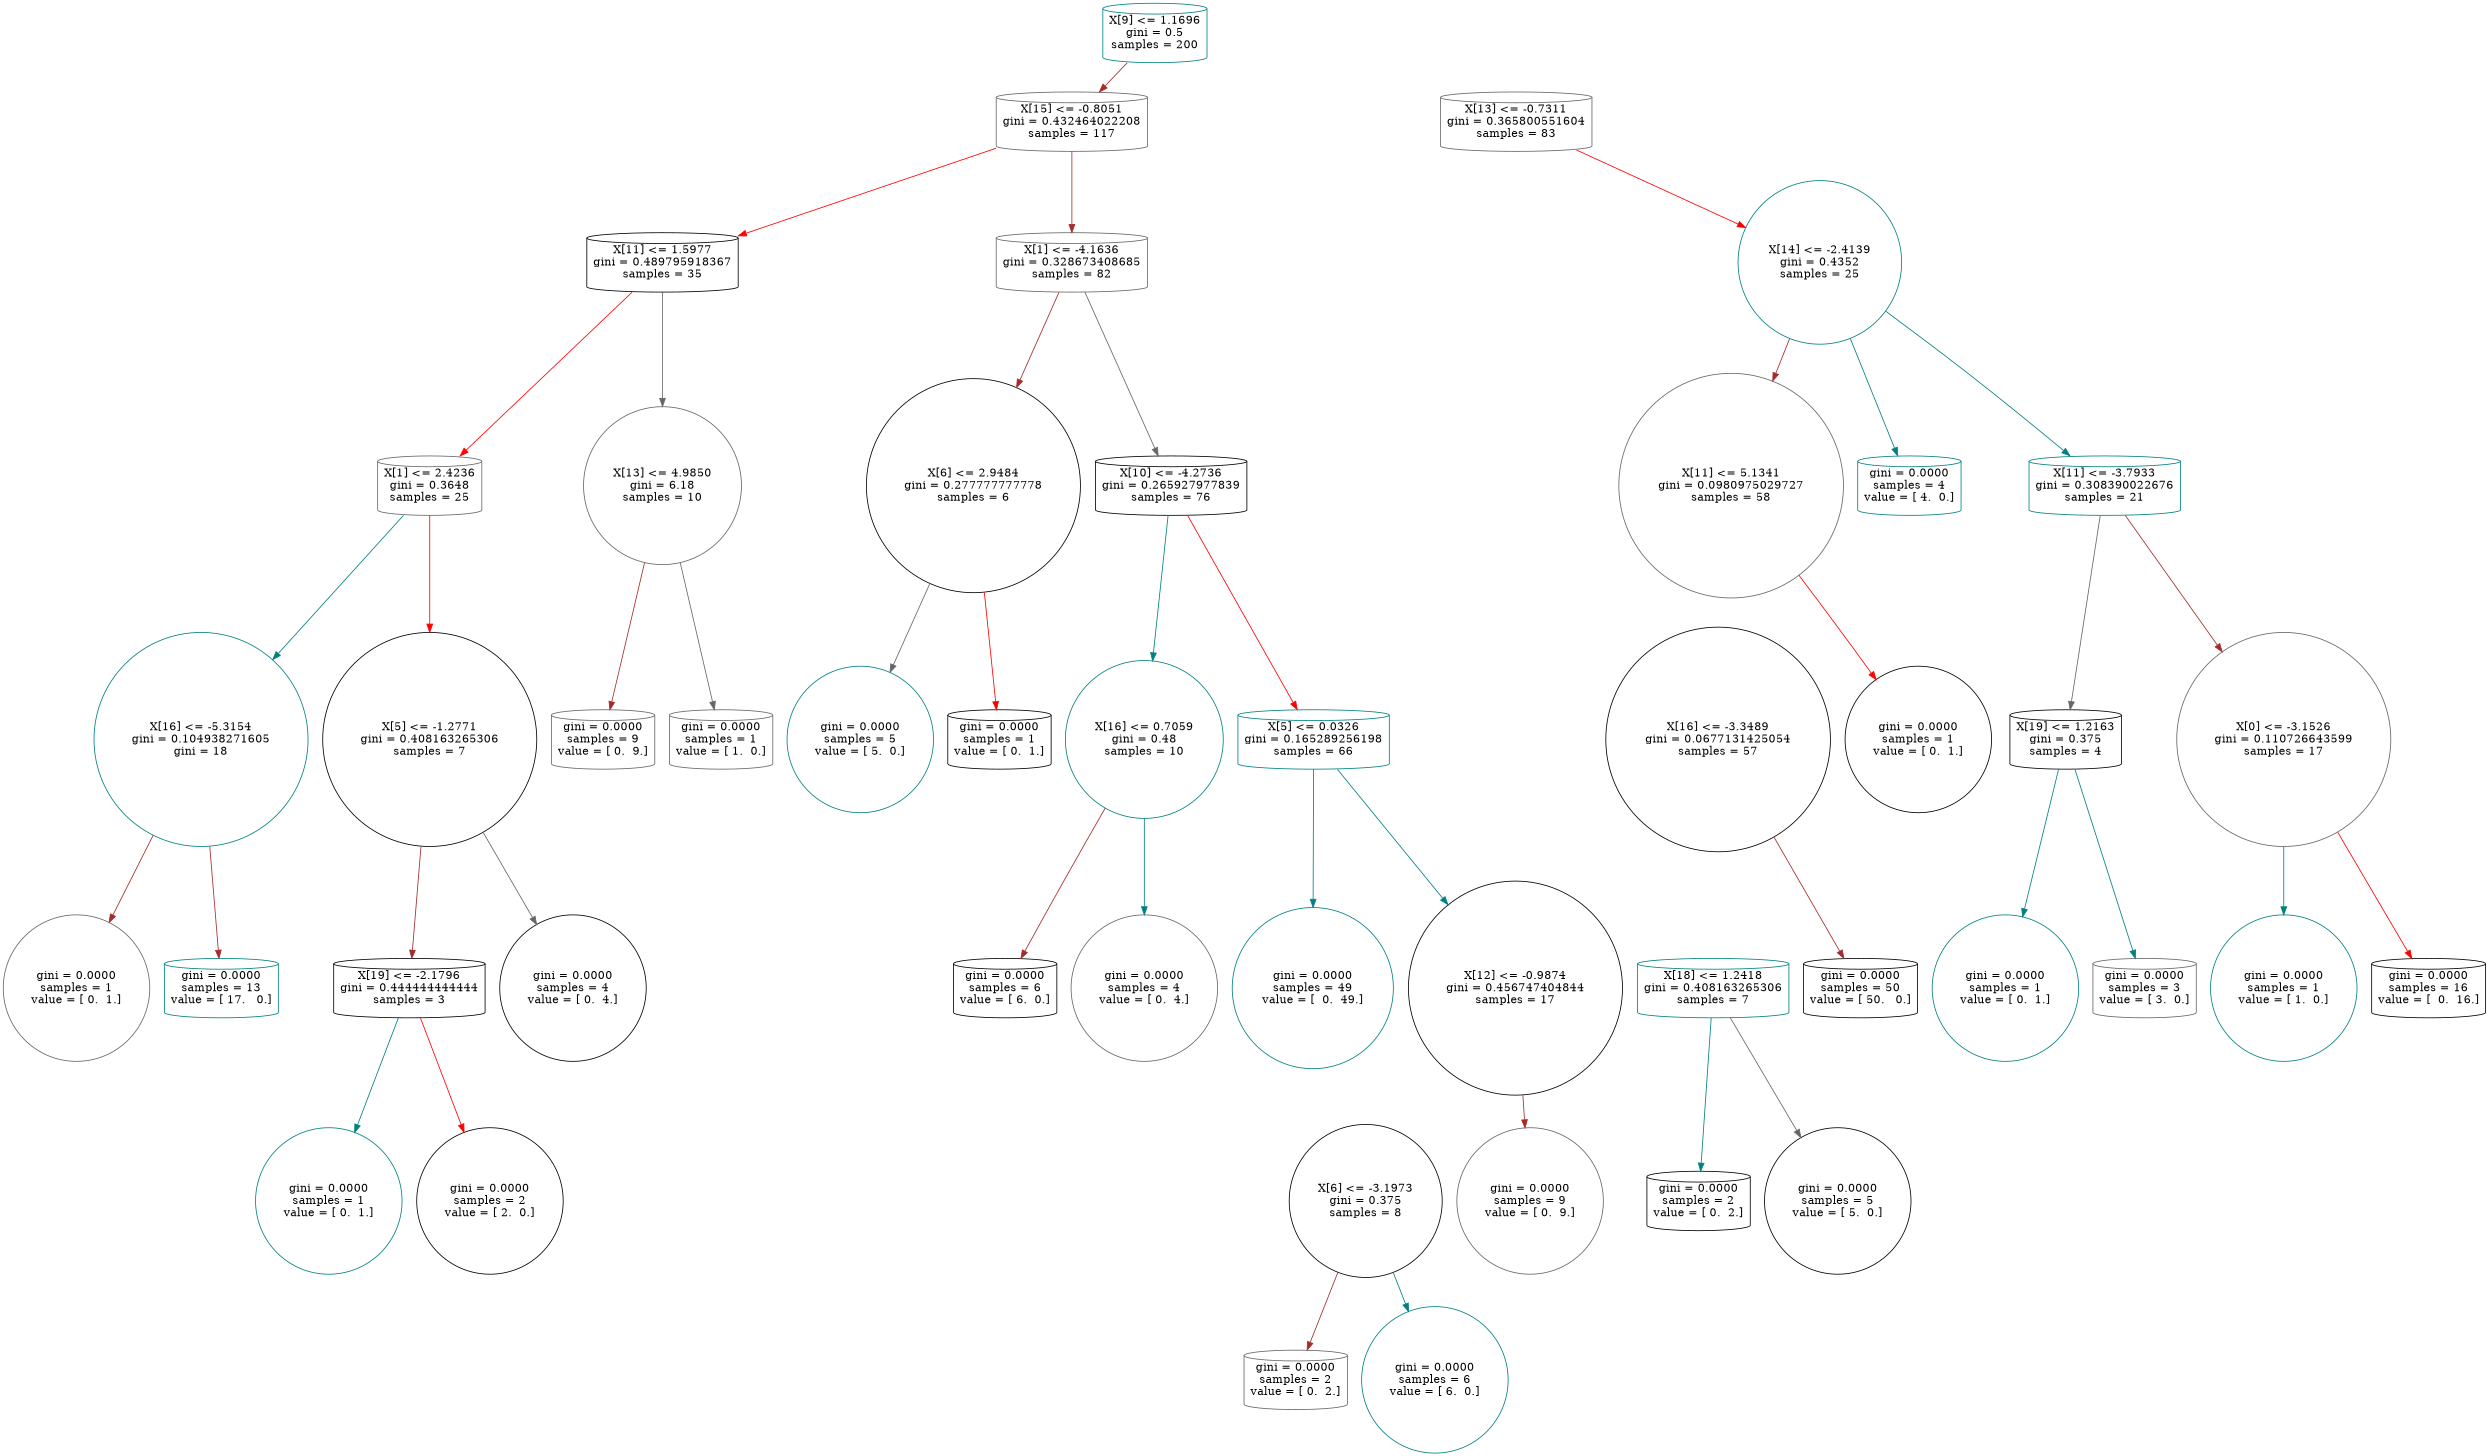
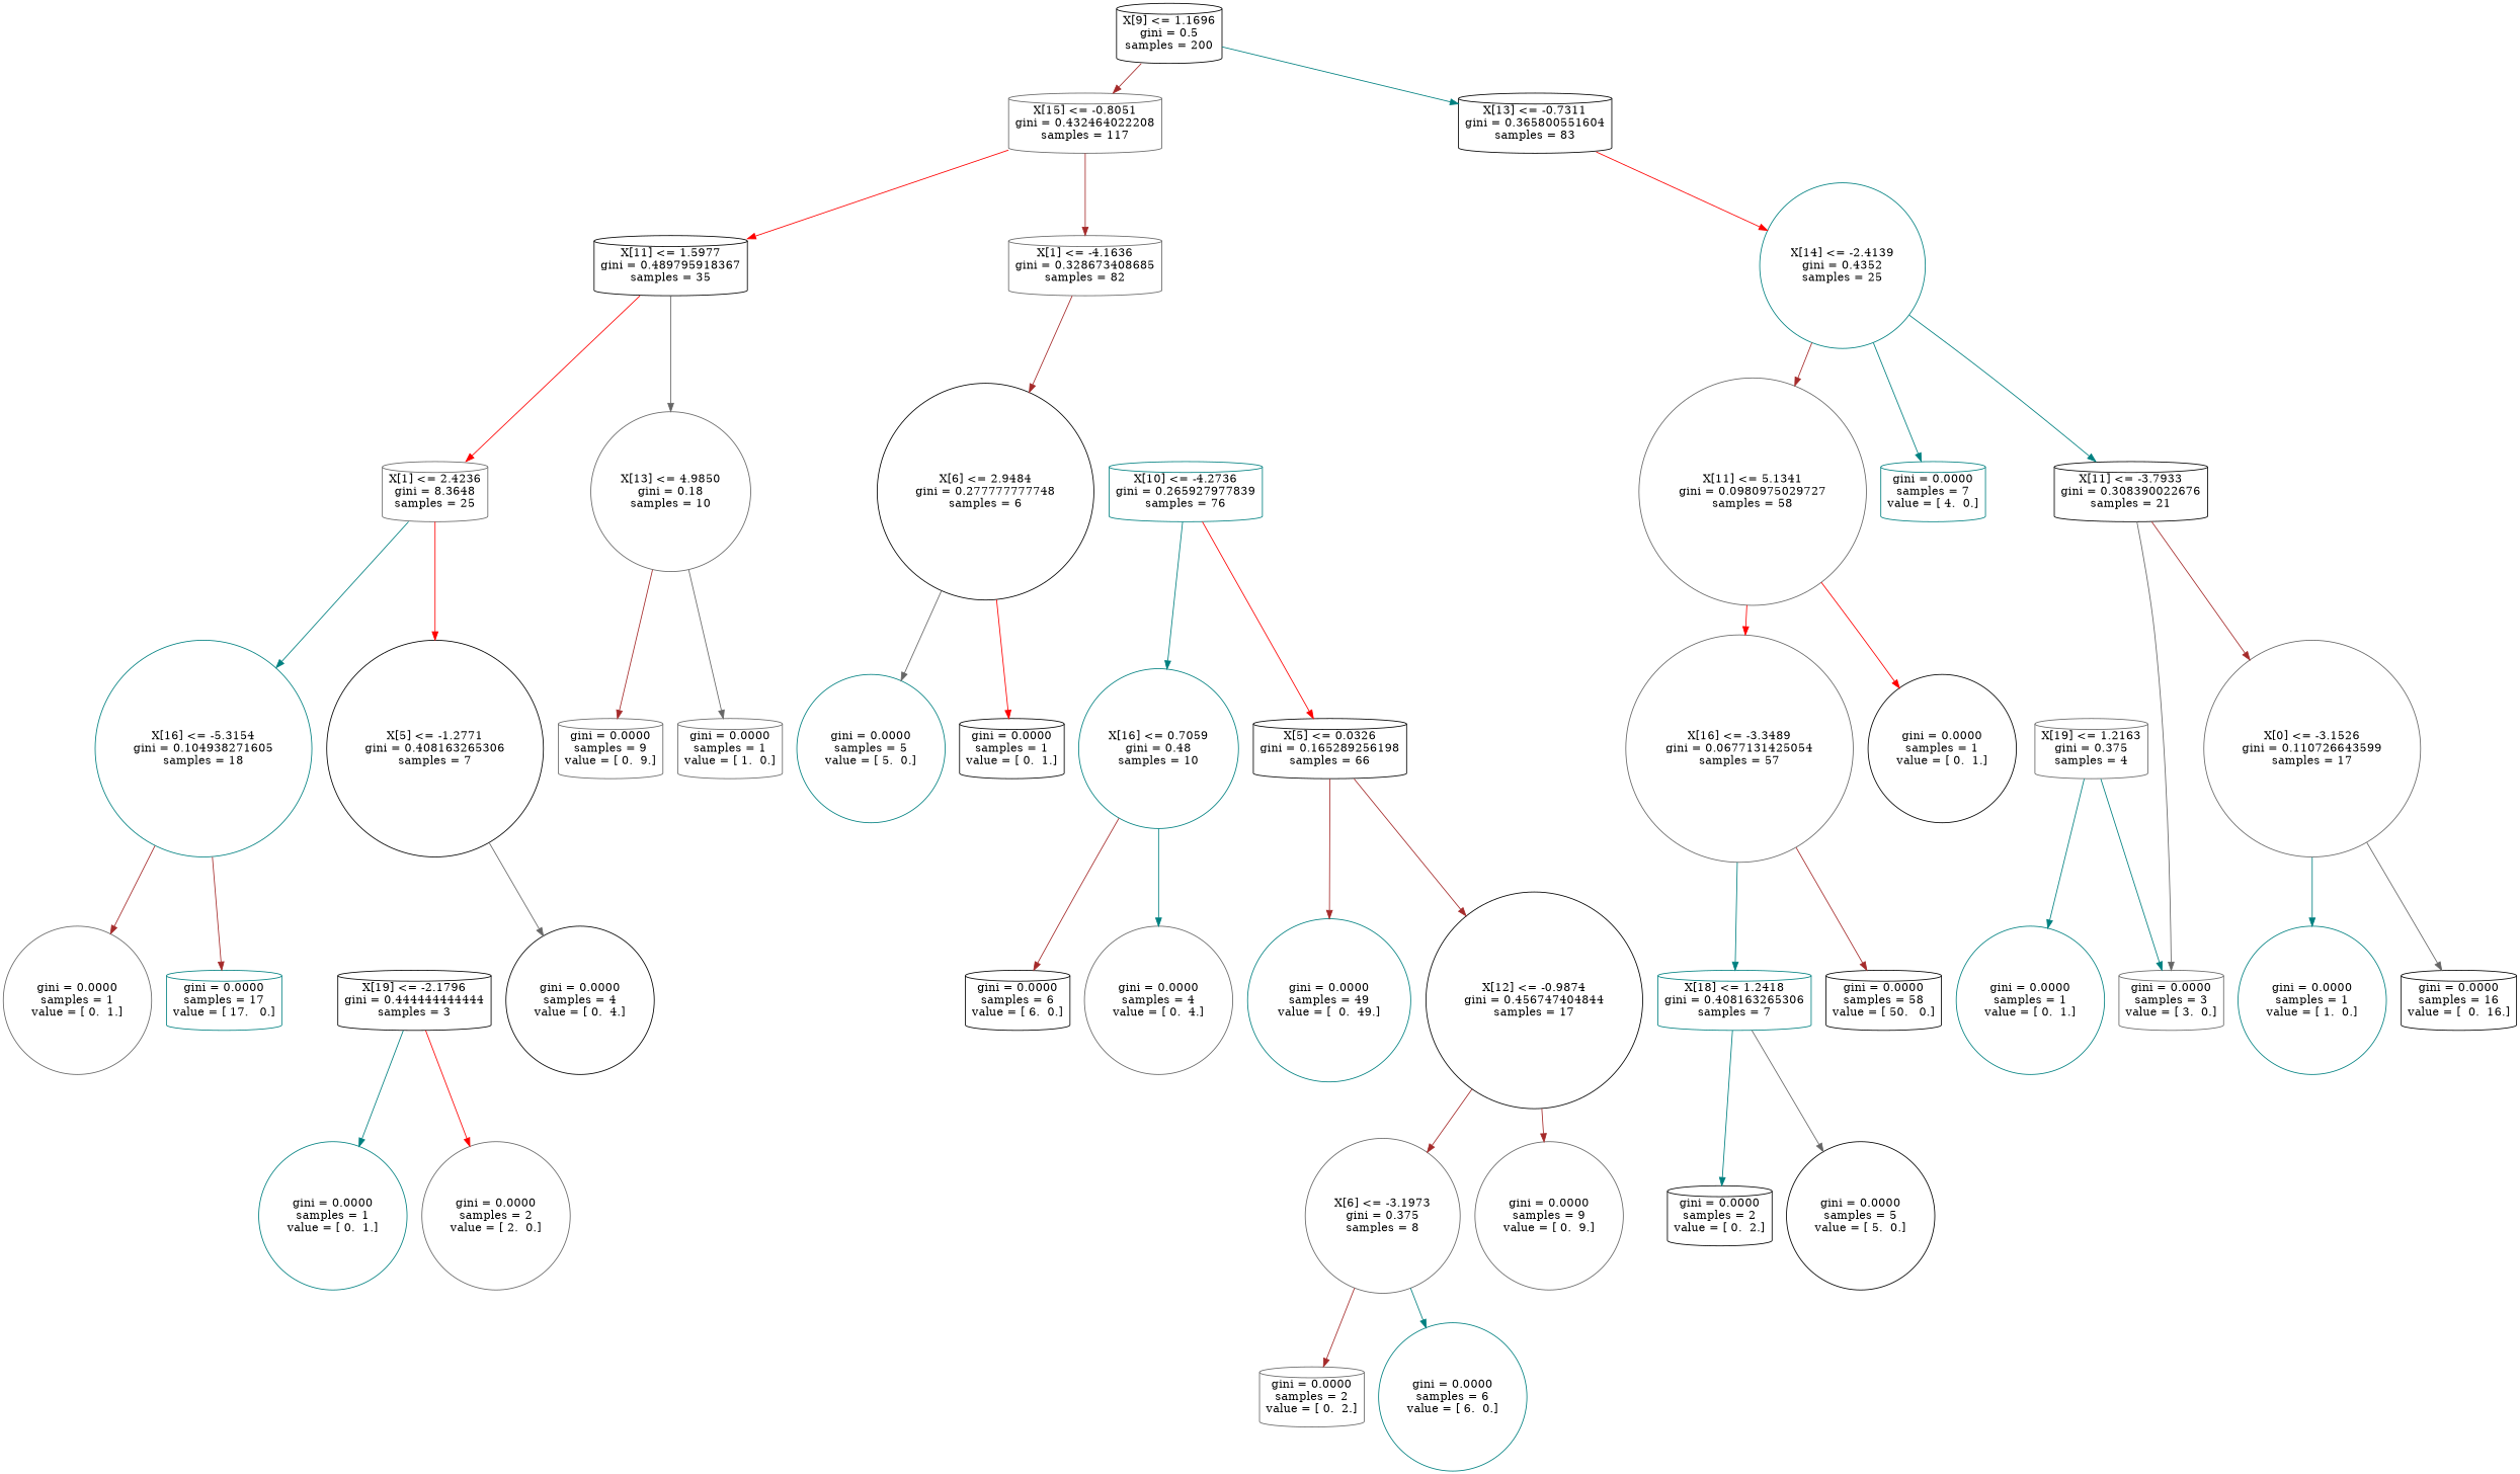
  digraph {
    node [color=gray40 shape=circle]
    edge [color=brown]
-   n1 [color=teal label="X[9] <= 1.1696\ngini = 0.5\nsamples = 200" shape=cylinder]
+   n1 [color=black label="X[9] <= 1.1696\ngini = 0.5\nsamples = 200" shape=cylinder]
    n2 [label="X[15] <= -0.8051\ngini = 0.432464022208\nsamples = 117" shape=cylinder]
-   n3 [label="X[13] <= -0.7311\ngini = 0.365800551604\nsamples = 83" shape=cylinder]
+   n3 [color=black label="X[13] <= -0.7311\ngini = 0.365800551604\nsamples = 83" shape=cylinder]
    n4 [color=black label="X[11] <= 1.5977\ngini = 0.489795918367\nsamples = 35" shape=cylinder]
    n5 [label="X[1] <= -4.1636\ngini = 0.328673408685\nsamples = 82" shape=cylinder]
    n6 [color=teal label="X[14] <= -2.4139\ngini = 0.4352\nsamples = 25"]
-   n7 [label="X[1] <= 2.4236\ngini = 0.3648\nsamples = 25" shape=cylinder]
-   n8 [label="X[13] <= 4.9850\ngini = 6.18\nsamples = 10"]
-   n9 [color=black label="X[6] <= 2.9484\ngini = 0.277777777778\nsamples = 6"]
-   n10 [color=black label="X[10] <= -4.2736\ngini = 0.265927977839\nsamples = 76" shape=cylinder]
-   n11 [color=teal label="X[16] <= -5.3154\ngini = 0.104938271605\ngini = 18"]
+   n7 [label="X[1] <= 2.4236\ngini = 8.3648\nsamples = 25" shape=cylinder]
+   n8 [label="X[13] <= 4.9850\ngini = 0.18\nsamples = 10"]
+   n9 [color=black label="X[6] <= 2.9484\ngini = 0.277777777748\nsamples = 6"]
+   n10 [color=teal label="X[10] <= -4.2736\ngini = 0.265927977839\nsamples = 76" shape=cylinder]
+   n11 [color=teal label="X[16] <= -5.3154\ngini = 0.104938271605\nsamples = 18"]
    n12 [color=black label="X[5] <= -1.2771\ngini = 0.408163265306\nsamples = 7"]
    n13 [label="gini = 0.0000\nsamples = 9\nvalue = [ 0.  9.]" shape=cylinder]
    n14 [label="gini = 0.0000\nsamples = 1\nvalue = [ 1.  0.]" shape=cylinder]
    n15 [label="gini = 0.0000\nsamples = 1\nvalue = [ 0.  1.]"]
-   n16 [color=teal label="gini = 0.0000\nsamples = 13\nvalue = [ 17.   0.]" shape=cylinder]
+   n16 [color=teal label="gini = 0.0000\nsamples = 17\nvalue = [ 17.   0.]" shape=cylinder]
    n17 [color=black label="X[19] <= -2.1796\ngini = 0.444444444444\nsamples = 3" shape=cylinder]
    n18 [color=black label="gini = 0.0000\nsamples = 4\nvalue = [ 0.  4.]"]
    n19 [color=teal label="gini = 0.0000\nsamples = 1\nvalue = [ 0.  1.]"]
-   n20 [color=black label="gini = 0.0000\nsamples = 2\nvalue = [ 2.  0.]"]
+   n20 [label="gini = 0.0000\nsamples = 2\nvalue = [ 2.  0.]"]
    n21 [color=teal label="gini = 0.0000\nsamples = 5\nvalue = [ 5.  0.]"]
    n22 [color=black label="gini = 0.0000\nsamples = 1\nvalue = [ 0.  1.]" shape=cylinder]
    n23 [color=teal label="X[16] <= 0.7059\ngini = 0.48\nsamples = 10"]
-   n24 [color=teal label="X[5] <= 0.0326\ngini = 0.165289256198\nsamples = 66" shape=cylinder]
+   n24 [color=black label="X[5] <= 0.0326\ngini = 0.165289256198\nsamples = 66" shape=cylinder]
    n25 [color=black label="gini = 0.0000\nsamples = 6\nvalue = [ 6.  0.]" shape=cylinder]
    n26 [label="gini = 0.0000\nsamples = 4\nvalue = [ 0.  4.]"]
    n27 [color=teal label="gini = 0.0000\nsamples = 49\nvalue = [  0.  49.]"]
    n28 [color=black label="X[12] <= -0.9874\ngini = 0.456747404844\nsamples = 17"]
-   n29 [color=black label="X[6] <= -3.1973\ngini = 0.375\nsamples = 8"]
+   n29 [label="X[6] <= -3.1973\ngini = 0.375\nsamples = 8"]
    n30 [label="gini = 0.0000\nsamples = 9\nvalue = [ 0.  9.]"]
    n31 [label="gini = 0.0000\nsamples = 2\nvalue = [ 0.  2.]" shape=cylinder]
    n32 [color=teal label="gini = 0.0000\nsamples = 6\nvalue = [ 6.  0.]"]
    n33 [label="X[11] <= 5.1341\ngini = 0.0980975029727\nsamples = 58"]
-   n34 [color=teal label="gini = 0.0000\nsamples = 4\nvalue = [ 4.  0.]" shape=cylinder]
-   n35 [color=teal label="X[11] <= -3.7933\ngini = 0.308390022676\nsamples = 21" shape=cylinder]
-   n36 [color=black label="X[16] <= -3.3489\ngini = 0.0677131425054\nsamples = 57"]
+   n34 [color=teal label="gini = 0.0000\nsamples = 7\nvalue = [ 4.  0.]" shape=cylinder]
+   n35 [color=black label="X[11] <= -3.7933\ngini = 0.308390022676\nsamples = 21" shape=cylinder]
+   n36 [label="X[16] <= -3.3489\ngini = 0.0677131425054\nsamples = 57"]
    n37 [color=black label="gini = 0.0000\nsamples = 1\nvalue = [ 0.  1.]"]
-   n38 [color=black label="X[19] <= 1.2163\ngini = 0.375\nsamples = 4" shape=cylinder]
+   n38 [label="X[19] <= 1.2163\ngini = 0.375\nsamples = 4" shape=cylinder]
    n39 [label="X[0] <= -3.1526\ngini = 0.110726643599\nsamples = 17"]
    n40 [label="gini = 0.0000\nsamples = 3\nvalue = [ 3.  0.]" shape=cylinder]
    n41 [color=teal label="gini = 0.0000\nsamples = 1\nvalue = [ 0.  1.]"]
    n42 [color=teal label="gini = 0.0000\nsamples = 1\nvalue = [ 1.  0.]"]
    n43 [color=black label="gini = 0.0000\nsamples = 16\nvalue = [  0.  16.]" shape=cylinder]
    n44 [color=teal label="X[18] <= 1.2418\ngini = 0.408163265306\nsamples = 7" shape=cylinder]
-   n45 [color=black label="gini = 0.0000\nsamples = 50\nvalue = [ 50.   0.]" shape=cylinder]
+   n45 [color=black label="gini = 0.0000\nsamples = 58\nvalue = [ 50.   0.]" shape=cylinder]
    n46 [color=black label="gini = 0.0000\nsamples = 2\nvalue = [ 0.  2.]" shape=cylinder]
    n47 [color=black label="gini = 0.0000\nsamples = 5\nvalue = [ 5.  0.]"]
    n1 -> n2
+   n1 -> n3 [color=teal]
    n2 -> n4 [color=red]
    n2 -> n5
    n3 -> n6 [color=red]
    n4 -> n7 [color=red]
    n4 -> n8 [color=gray40]
    n5 -> n9
-   n5 -> n10 [color=gray40]
    n6 -> n33
    n6 -> n34 [color=teal]
    n6 -> n35 [color=teal]
    n7 -> n11 [color=teal]
    n7 -> n12 [color=red]
    n8 -> n13
    n8 -> n14 [color=gray40]
    n9 -> n21 [color=gray40]
    n9 -> n22 [color=red]
    n10 -> n23 [color=teal]
    n10 -> n24 [color=red]
    n11 -> n15
    n11 -> n16
-   n12 -> n17
    n12 -> n18 [color=gray40]
    n17 -> n19 [color=teal]
    n17 -> n20 [color=red]
    n23 -> n25
    n23 -> n26 [color=teal]
-   n24 -> n27 [color=teal]
-   n24 -> n28 [color=teal]
+   n24 -> n27
+   n24 -> n28
+   n28 -> n29
    n28 -> n30
    n29 -> n31
    n29 -> n32 [color=teal]
+   n33 -> n36 [color=red]
    n33 -> n37 [color=red]
-   n35 -> n38 [color=gray40]
+   n35 -> n40 [color=gray40]
    n35 -> n39
+   n36 -> n44 [color=teal]
    n36 -> n45
    n38 -> n40 [color=teal]
    n38 -> n41 [color=teal]
    n39 -> n42 [color=teal]
-   n39 -> n43 [color=red]
+   n39 -> n43 [color=gray40]
    n44 -> n46 [color=teal]
    n44 -> n47 [color=gray40]
  }
